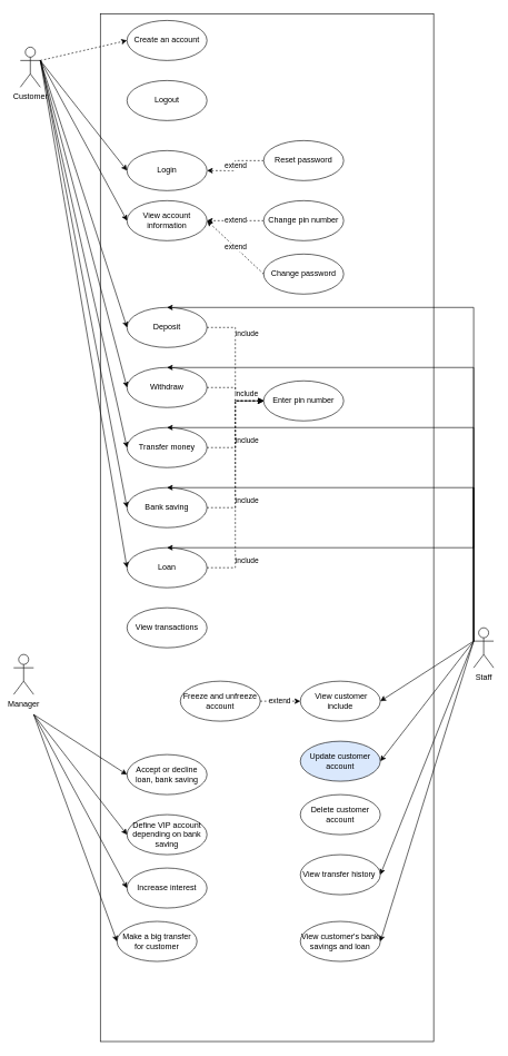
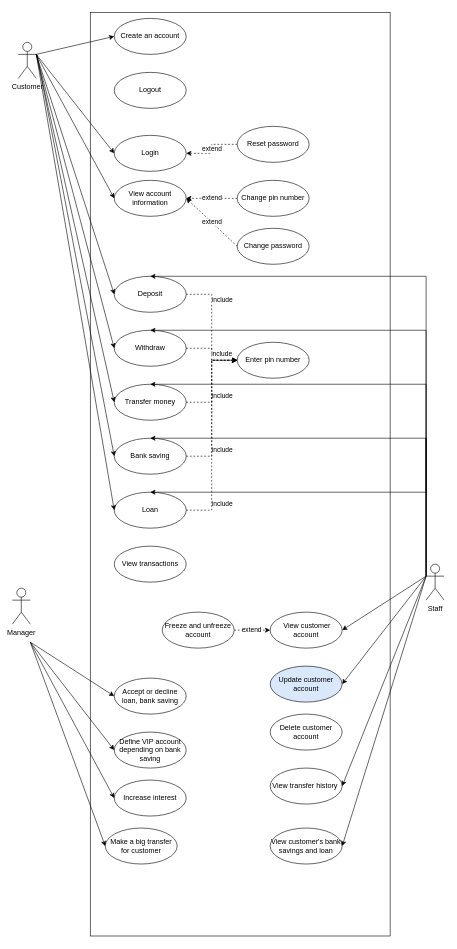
  <mxCell id="0" />
  <mxCell id="1" parent="0" />
  <mxCell id="2" value="&lt;span style=&quot;color: rgba(0, 0, 0, 0); font-family: monospace; font-size: 0px; text-align: start;&quot;&gt;%3CmxGraphModel%3E%3Croot%3E%3CmxCell%20id%3D%220%22%2F%3E%3CmxCell%20id%3D%221%22%20parent%3D%220%22%2F%3E%3CmxCell%20id%3D%222%22%20value%3D%22include%22%20style%3D%22edgeStyle%3DorthogonalEdgeStyle%3Brounded%3D0%3BorthogonalLoop%3D1%3BjettySize%3Dauto%3Bhtml%3D1%3Bdashed%3D1%3B%22%20edge%3D%221%22%20parent%3D%221%22%3E%3CmxGeometry%20relative%3D%221%22%20as%3D%22geometry%22%3E%3CmxPoint%20x%3D%22440.0%22%20y%3D%22540.053%22%20as%3D%22sourcePoint%22%2F%3E%3CmxPoint%20x%3D%22340.0%22%20y%3D%22520.053%22%20as%3D%22targetPoint%22%2F%3E%3C%2FmxGeometry%3E%3C%2FmxCell%3E%3C%2Froot%3E%3C%2FmxGraphModel%3E&lt;/span&gt;" style="rounded=0;whiteSpace=wrap;html=1;" parent="1" vertex="1"><mxGeometry x="150" y="20" width="500" height="1540" as="geometry" /></mxCell>
  <mxCell id="3" value="Customer" style="shape=umlActor;verticalLabelPosition=bottom;verticalAlign=top;html=1;outlineConnect=0;" parent="1" vertex="1"><mxGeometry x="30" y="70" width="30" height="60" as="geometry" /></mxCell>
- <mxCell id="4" value="" style="endArrow=classic;html=1;rounded=0;exitX=1;exitY=0.333;exitDx=0;exitDy=0;exitPerimeter=0;entryX=0;entryY=0.5;entryDx=0;entryDy=0;dashed=1;" parent="1" source="3" target="5" edge="1"><mxGeometry width="50" height="50" relative="1" as="geometry"><mxPoint x="70" y="90" as="sourcePoint" /><mxPoint x="226" y="63" as="targetPoint" /></mxGeometry></mxCell>
+ <mxCell id="4" value="" style="endArrow=classic;html=1;rounded=0;exitX=1;exitY=0.333;exitDx=0;exitDy=0;exitPerimeter=0;entryX=0;entryY=0.5;entryDx=0;entryDy=0;" parent="1" source="3" target="5" edge="1"><mxGeometry width="50" height="50" relative="1" as="geometry"><mxPoint x="70" y="90" as="sourcePoint" /><mxPoint x="226" y="63" as="targetPoint" /></mxGeometry></mxCell>
  <mxCell id="5" value="Create an account" style="ellipse;whiteSpace=wrap;html=1;" parent="1" vertex="1"><mxGeometry x="190" y="30" width="120" height="60" as="geometry" /></mxCell>
  <mxCell id="6" value="Login" style="ellipse;whiteSpace=wrap;html=1;" parent="1" vertex="1"><mxGeometry x="190" y="225" width="120" height="60" as="geometry" /></mxCell>
  <mxCell id="7" value="extend" style="edgeStyle=orthogonalEdgeStyle;rounded=0;orthogonalLoop=1;jettySize=auto;html=1;dashed=1;" parent="1" source="8" target="6" edge="1"><mxGeometry relative="1" as="geometry" /></mxCell>
  <mxCell id="8" value="Reset password" style="ellipse;whiteSpace=wrap;html=1;" parent="1" vertex="1"><mxGeometry x="395" y="210" width="120" height="60" as="geometry" /></mxCell>
  <mxCell id="9" value="" style="endArrow=classic;html=1;rounded=0;entryX=0;entryY=0.5;entryDx=0;entryDy=0;" parent="1" target="6" edge="1"><mxGeometry width="50" height="50" relative="1" as="geometry"><mxPoint x="60" y="90" as="sourcePoint" /><mxPoint x="191" y="151" as="targetPoint" /></mxGeometry></mxCell>
  <mxCell id="10" value="Deposit" style="ellipse;whiteSpace=wrap;html=1;" parent="1" vertex="1"><mxGeometry x="190" y="460" width="120" height="60" as="geometry" /></mxCell>
  <mxCell id="11" value="Withdraw" style="ellipse;whiteSpace=wrap;html=1;" parent="1" vertex="1"><mxGeometry x="190" y="550" width="120" height="60" as="geometry" /></mxCell>
  <mxCell id="12" value="Transfer money" style="ellipse;whiteSpace=wrap;html=1;" parent="1" vertex="1"><mxGeometry x="190" y="640" width="120" height="60" as="geometry" /></mxCell>
  <mxCell id="13" value="View account information" style="ellipse;whiteSpace=wrap;html=1;" parent="1" vertex="1"><mxGeometry x="190" y="300" width="120" height="60" as="geometry" /></mxCell>
  <mxCell id="14" value="View transactions" style="ellipse;whiteSpace=wrap;html=1;" parent="1" vertex="1"><mxGeometry x="190" y="910" width="120" height="60" as="geometry" /></mxCell>
  <mxCell id="15" value="extend" style="edgeStyle=orthogonalEdgeStyle;rounded=0;orthogonalLoop=1;jettySize=auto;html=1;dashed=1;" parent="1" source="16" edge="1"><mxGeometry relative="1" as="geometry"><mxPoint x="310" y="330" as="targetPoint" /></mxGeometry></mxCell>
  <mxCell id="16" value="Change pin number" style="ellipse;whiteSpace=wrap;html=1;" parent="1" vertex="1"><mxGeometry x="395" y="300" width="120" height="60" as="geometry" /></mxCell>
  <mxCell id="17" value="include" style="edgeStyle=orthogonalEdgeStyle;rounded=0;orthogonalLoop=1;jettySize=auto;html=1;dashed=1;" parent="1" source="11" target="18" edge="1"><mxGeometry x="0.524" y="-60" relative="1" as="geometry"><mxPoint as="offset" /></mxGeometry></mxCell>
  <mxCell id="18" value="Enter pin number" style="ellipse;whiteSpace=wrap;html=1;" parent="1" vertex="1"><mxGeometry x="395" y="570" width="120" height="60" as="geometry" /></mxCell>
  <mxCell id="19" value="Staff" style="shape=umlActor;verticalLabelPosition=bottom;verticalAlign=top;html=1;outlineConnect=0;" parent="1" vertex="1"><mxGeometry x="710" y="940" width="30" height="60" as="geometry" /></mxCell>
  <mxCell id="20" value="include" style="edgeStyle=orthogonalEdgeStyle;rounded=0;orthogonalLoop=1;jettySize=auto;html=1;dashed=1;" parent="1" edge="1"><mxGeometry relative="1" as="geometry"><mxPoint x="450" y="830" as="sourcePoint" /></mxGeometry></mxCell>
  <mxCell id="21" value="View transfer history&amp;nbsp;" style="ellipse;whiteSpace=wrap;html=1;" parent="1" vertex="1"><mxGeometry x="450" y="1280" width="120" height="60" as="geometry" /></mxCell>
  <mxCell id="22" value="View customer's bank savings and loan" style="ellipse;whiteSpace=wrap;html=1;" parent="1" vertex="1"><mxGeometry x="450" y="1380" width="120" height="60" as="geometry" /></mxCell>
  <mxCell id="23" value="Bank saving" style="ellipse;whiteSpace=wrap;html=1;" parent="1" vertex="1"><mxGeometry x="190" y="730" width="120" height="60" as="geometry" /></mxCell>
  <mxCell id="24" value="Loan" style="ellipse;whiteSpace=wrap;html=1;" parent="1" vertex="1"><mxGeometry x="190" y="820" width="120" height="60" as="geometry" /></mxCell>
  <mxCell id="25" value="Manager" style="shape=umlActor;verticalLabelPosition=bottom;verticalAlign=top;html=1;outlineConnect=0;" parent="1" vertex="1"><mxGeometry x="20" y="980" width="30" height="60" as="geometry" /></mxCell>
- <mxCell id="26" value="&amp;nbsp;View customer include" style="ellipse;whiteSpace=wrap;html=1;" parent="1" vertex="1"><mxGeometry x="450" y="1020" width="120" height="60" as="geometry" /></mxCell>
+ <mxCell id="26" value="&amp;nbsp;View customer account" style="ellipse;whiteSpace=wrap;html=1;" parent="1" vertex="1"><mxGeometry x="450" y="1020" width="120" height="60" as="geometry" /></mxCell>
  <mxCell id="27" value="Freeze and unfreeze account" style="ellipse;whiteSpace=wrap;html=1;" parent="1" vertex="1"><mxGeometry x="270" y="1020" width="120" height="60" as="geometry" /></mxCell>
  <mxCell id="28" value="Accept or decline loan, bank saving" style="ellipse;whiteSpace=wrap;html=1;" parent="1" vertex="1"><mxGeometry x="190" y="1130" width="120" height="60" as="geometry" /></mxCell>
  <mxCell id="29" value="Define VIP account depending on bank saving" style="ellipse;whiteSpace=wrap;html=1;" parent="1" vertex="1"><mxGeometry x="190" y="1220" width="120" height="60" as="geometry" /></mxCell>
  <mxCell id="30" value="Increase interest" style="ellipse;whiteSpace=wrap;html=1;" parent="1" vertex="1"><mxGeometry x="190" y="1300" width="120" height="60" as="geometry" /></mxCell>
  <mxCell id="31" value="Make a big transfer for customer" style="ellipse;whiteSpace=wrap;html=1;" parent="1" vertex="1"><mxGeometry x="175" y="1380" width="120" height="60" as="geometry" /></mxCell>
  <mxCell id="32" value="" style="endArrow=classic;html=1;rounded=0;entryX=0;entryY=0.5;entryDx=0;entryDy=0;" parent="1" target="13" edge="1"><mxGeometry width="50" height="50" relative="1" as="geometry"><mxPoint x="60" y="90" as="sourcePoint" /><mxPoint x="189" y="238" as="targetPoint" /></mxGeometry></mxCell>
  <mxCell id="33" value="" style="endArrow=classic;html=1;rounded=0;entryX=0;entryY=0.5;entryDx=0;entryDy=0;" parent="1" target="10" edge="1"><mxGeometry width="50" height="50" relative="1" as="geometry"><mxPoint x="60" y="90" as="sourcePoint" /><mxPoint x="190" y="326" as="targetPoint" /></mxGeometry></mxCell>
  <mxCell id="34" value="" style="endArrow=classic;html=1;rounded=0;entryX=0;entryY=0.5;entryDx=0;entryDy=0;" parent="1" target="11" edge="1"><mxGeometry width="50" height="50" relative="1" as="geometry"><mxPoint x="60" y="90" as="sourcePoint" /><mxPoint x="190" y="418" as="targetPoint" /></mxGeometry></mxCell>
  <mxCell id="35" value="" style="endArrow=classic;html=1;rounded=0;entryX=0;entryY=0.5;entryDx=0;entryDy=0;" parent="1" target="12" edge="1"><mxGeometry width="50" height="50" relative="1" as="geometry"><mxPoint x="60" y="90" as="sourcePoint" /><mxPoint x="190" y="508" as="targetPoint" /></mxGeometry></mxCell>
  <mxCell id="36" value="" style="endArrow=classic;html=1;rounded=0;entryX=0;entryY=0.5;entryDx=0;entryDy=0;" parent="1" target="23" edge="1"><mxGeometry width="50" height="50" relative="1" as="geometry"><mxPoint x="61" y="90" as="sourcePoint" /><mxPoint x="190" y="598" as="targetPoint" /></mxGeometry></mxCell>
  <mxCell id="37" value="" style="endArrow=classic;html=1;rounded=0;entryX=0;entryY=0.5;entryDx=0;entryDy=0;" parent="1" target="24" edge="1"><mxGeometry width="50" height="50" relative="1" as="geometry"><mxPoint x="60" y="90" as="sourcePoint" /><mxPoint x="190" y="688" as="targetPoint" /></mxGeometry></mxCell>
  <mxCell id="38" value="" style="endArrow=classic;html=1;rounded=0;entryX=1;entryY=0.5;entryDx=0;entryDy=0;" parent="1" target="26" edge="1"><mxGeometry width="50" height="50" relative="1" as="geometry"><mxPoint x="710" y="960" as="sourcePoint" /><mxPoint x="580" y="900" as="targetPoint" /></mxGeometry></mxCell>
  <mxCell id="39" value="" style="endArrow=classic;html=1;rounded=0;entryX=1;entryY=0.5;entryDx=0;entryDy=0;" parent="1" edge="1"><mxGeometry width="50" height="50" relative="1" as="geometry"><mxPoint x="710" y="960" as="sourcePoint" /><mxPoint x="570" y="1140" as="targetPoint" /></mxGeometry></mxCell>
  <mxCell id="40" value="" style="endArrow=classic;html=1;rounded=0;entryX=1;entryY=0.5;entryDx=0;entryDy=0;" parent="1" target="21" edge="1"><mxGeometry width="50" height="50" relative="1" as="geometry"><mxPoint x="710" y="960" as="sourcePoint" /><mxPoint x="590" y="1080" as="targetPoint" /></mxGeometry></mxCell>
  <mxCell id="41" value="" style="endArrow=classic;html=1;rounded=0;entryX=0;entryY=0.5;entryDx=0;entryDy=0;" parent="1" target="28" edge="1"><mxGeometry width="50" height="50" relative="1" as="geometry"><mxPoint x="50" y="1070" as="sourcePoint" /><mxPoint x="100" y="1020" as="targetPoint" /></mxGeometry></mxCell>
  <mxCell id="42" value="" style="endArrow=classic;html=1;rounded=0;entryX=0;entryY=0.5;entryDx=0;entryDy=0;exitX=1;exitY=0.333;exitDx=0;exitDy=0;exitPerimeter=0;" parent="1" target="29" edge="1"><mxGeometry width="50" height="50" relative="1" as="geometry"><mxPoint x="50" y="1070" as="sourcePoint" /><mxPoint x="110" y="1160" as="targetPoint" /></mxGeometry></mxCell>
  <mxCell id="43" value="" style="endArrow=classic;html=1;rounded=0;entryX=0;entryY=0.5;entryDx=0;entryDy=0;exitX=1;exitY=0.333;exitDx=0;exitDy=0;exitPerimeter=0;" parent="1" target="30" edge="1"><mxGeometry width="50" height="50" relative="1" as="geometry"><mxPoint x="50" y="1070" as="sourcePoint" /><mxPoint x="330" y="1040" as="targetPoint" /></mxGeometry></mxCell>
  <mxCell id="44" value="" style="endArrow=classic;html=1;rounded=0;entryX=0;entryY=0.5;entryDx=0;entryDy=0;exitX=1;exitY=0.333;exitDx=0;exitDy=0;exitPerimeter=0;" parent="1" target="31" edge="1"><mxGeometry width="50" height="50" relative="1" as="geometry"><mxPoint x="50" y="1070" as="sourcePoint" /><mxPoint x="330" y="1040" as="targetPoint" /></mxGeometry></mxCell>
  <mxCell id="45" value="Update customer account" style="ellipse;whiteSpace=wrap;html=1;fillColor=#dae8fc;" parent="1" vertex="1"><mxGeometry x="450" y="1110" width="120" height="60" as="geometry" /></mxCell>
  <mxCell id="46" value="Delete customer account" style="ellipse;whiteSpace=wrap;html=1;" parent="1" vertex="1"><mxGeometry x="450" y="1190" width="120" height="60" as="geometry" /></mxCell>
  <mxCell id="47" value="" style="endArrow=classic;html=1;rounded=0;entryX=0.5;entryY=0;entryDx=0;entryDy=0;" parent="1" target="10" edge="1"><mxGeometry width="50" height="50" relative="1" as="geometry"><mxPoint x="710" y="960" as="sourcePoint" /><mxPoint x="580" y="880" as="targetPoint" /><Array as="points"><mxPoint x="710" y="460" /></Array></mxGeometry></mxCell>
  <mxCell id="48" value="" style="endArrow=classic;html=1;rounded=0;entryX=0.5;entryY=0;entryDx=0;entryDy=0;" parent="1" target="11" edge="1"><mxGeometry width="50" height="50" relative="1" as="geometry"><mxPoint x="710" y="960" as="sourcePoint" /><mxPoint x="330" y="510" as="targetPoint" /><Array as="points"><mxPoint x="710" y="550" /></Array></mxGeometry></mxCell>
  <mxCell id="49" value="" style="endArrow=classic;html=1;rounded=0;entryX=0.5;entryY=0;entryDx=0;entryDy=0;" parent="1" target="12" edge="1"><mxGeometry width="50" height="50" relative="1" as="geometry"><mxPoint x="710" y="960" as="sourcePoint" /><mxPoint x="330" y="610" as="targetPoint" /><Array as="points"><mxPoint x="710" y="640" /></Array></mxGeometry></mxCell>
  <mxCell id="50" value="" style="endArrow=classic;html=1;rounded=0;entryX=0.5;entryY=0;entryDx=0;entryDy=0;" parent="1" target="23" edge="1"><mxGeometry width="50" height="50" relative="1" as="geometry"><mxPoint x="710" y="960" as="sourcePoint" /><mxPoint x="330" y="700" as="targetPoint" /><Array as="points"><mxPoint x="710" y="730" /></Array></mxGeometry></mxCell>
  <mxCell id="51" value="" style="endArrow=classic;html=1;rounded=0;entryX=0.5;entryY=0;entryDx=0;entryDy=0;exitX=0;exitY=0.333;exitDx=0;exitDy=0;exitPerimeter=0;" parent="1" source="19" target="24" edge="1"><mxGeometry width="50" height="50" relative="1" as="geometry"><mxPoint x="280" y="750" as="sourcePoint" /><mxPoint x="330" y="700" as="targetPoint" /><Array as="points"><mxPoint x="710" y="730" /><mxPoint x="710" y="820" /></Array></mxGeometry></mxCell>
  <mxCell id="52" value="include" style="edgeStyle=orthogonalEdgeStyle;rounded=0;orthogonalLoop=1;jettySize=auto;html=1;dashed=1;entryX=0;entryY=0.5;entryDx=0;entryDy=0;exitX=1;exitY=0.5;exitDx=0;exitDy=0;" parent="1" source="12" target="18" edge="1"><mxGeometry x="-0.451" y="-171" relative="1" as="geometry"><mxPoint x="320" y="510.003" as="sourcePoint" /><mxPoint x="420" y="530.003" as="targetPoint" /><mxPoint x="-154" y="170" as="offset" /></mxGeometry></mxCell>
  <mxCell id="53" value="include" style="edgeStyle=orthogonalEdgeStyle;rounded=0;orthogonalLoop=1;jettySize=auto;html=1;dashed=1;entryX=0;entryY=0.5;entryDx=0;entryDy=0;exitX=1;exitY=0.5;exitDx=0;exitDy=0;" parent="1" source="10" target="18" edge="1"><mxGeometry x="-0.462" y="17" relative="1" as="geometry"><mxPoint x="330" y="510.053" as="sourcePoint" /><mxPoint x="430" y="530.053" as="targetPoint" /><mxPoint as="offset" /></mxGeometry></mxCell>
  <mxCell id="54" value="include" style="edgeStyle=orthogonalEdgeStyle;rounded=0;orthogonalLoop=1;jettySize=auto;html=1;dashed=1;exitX=1;exitY=0.5;exitDx=0;exitDy=0;entryX=0;entryY=0.5;entryDx=0;entryDy=0;" parent="1" source="23" target="18" edge="1"><mxGeometry x="-0.571" y="-17" relative="1" as="geometry"><mxPoint x="340" y="520.053" as="sourcePoint" /><mxPoint x="440" y="540.053" as="targetPoint" /><mxPoint as="offset" /></mxGeometry></mxCell>
  <mxCell id="55" value="include" style="edgeStyle=orthogonalEdgeStyle;rounded=0;orthogonalLoop=1;jettySize=auto;html=1;dashed=1;exitX=1;exitY=0.5;exitDx=0;exitDy=0;entryX=0;entryY=0.5;entryDx=0;entryDy=0;" parent="1" source="24" target="18" edge="1"><mxGeometry x="0.851" y="10" relative="1" as="geometry"><mxPoint x="350" y="530.053" as="sourcePoint" /><mxPoint x="450" y="550.053" as="targetPoint" /><mxPoint x="-1" as="offset" /></mxGeometry></mxCell>
  <mxCell id="56" value="" style="endArrow=classic;html=1;rounded=0;entryX=1;entryY=0.5;entryDx=0;entryDy=0;" parent="1" target="22" edge="1"><mxGeometry width="50" height="50" relative="1" as="geometry"><mxPoint x="710" y="960" as="sourcePoint" /><mxPoint x="330" y="1180" as="targetPoint" /></mxGeometry></mxCell>
  <mxCell id="57" value="Logout" style="ellipse;whiteSpace=wrap;html=1;" parent="1" vertex="1"><mxGeometry x="190" y="120" width="120" height="60" as="geometry" /></mxCell>
  <mxCell id="58" value="Change password" style="ellipse;whiteSpace=wrap;html=1;" parent="1" vertex="1"><mxGeometry x="395" y="380" width="120" height="60" as="geometry" /></mxCell>
  <mxCell id="59" value="extend" style="endArrow=classic;html=1;rounded=0;exitX=0;exitY=0.5;exitDx=0;exitDy=0;entryX=1;entryY=0.5;entryDx=0;entryDy=0;dashed=1;" parent="1" source="58" target="13" edge="1"><mxGeometry width="50" height="50" relative="1" as="geometry"><mxPoint x="280" y="470" as="sourcePoint" /><mxPoint x="320" y="330" as="targetPoint" /></mxGeometry></mxCell>
  <mxCell id="60" value="extend" style="endArrow=classic;html=1;rounded=0;dashed=1;entryX=0;entryY=0.5;entryDx=0;entryDy=0;" parent="1" target="26" edge="1"><mxGeometry width="50" height="50" relative="1" as="geometry"><mxPoint x="390" y="1050" as="sourcePoint" /><mxPoint x="440" y="1000" as="targetPoint" /><mxPoint x="-1" as="offset" /></mxGeometry></mxCell>
